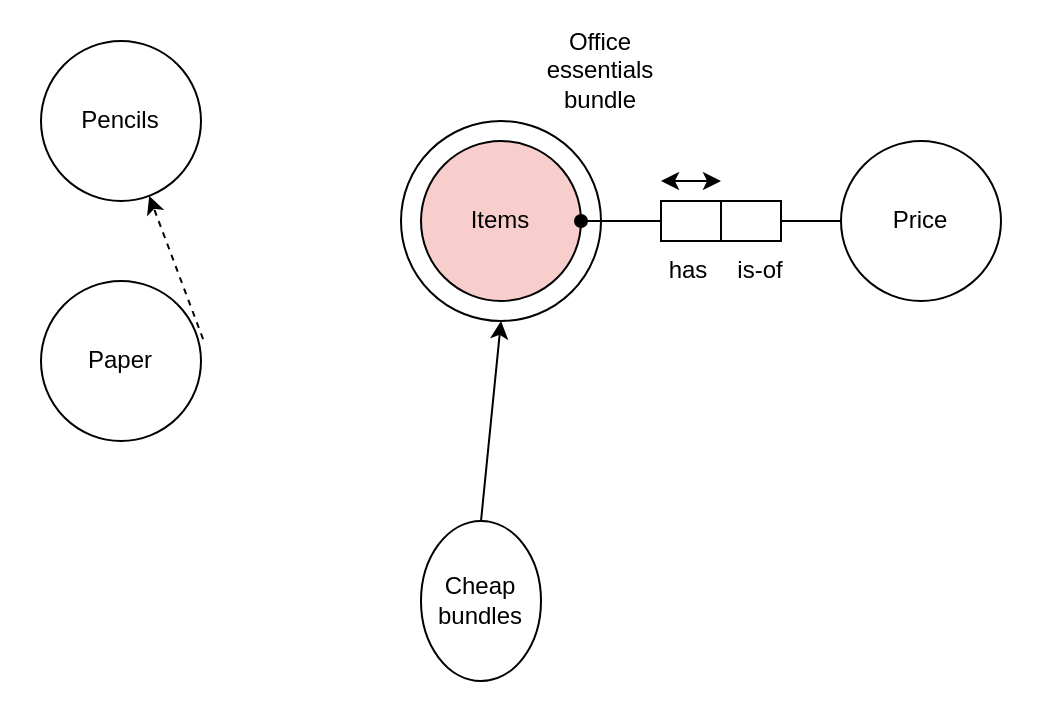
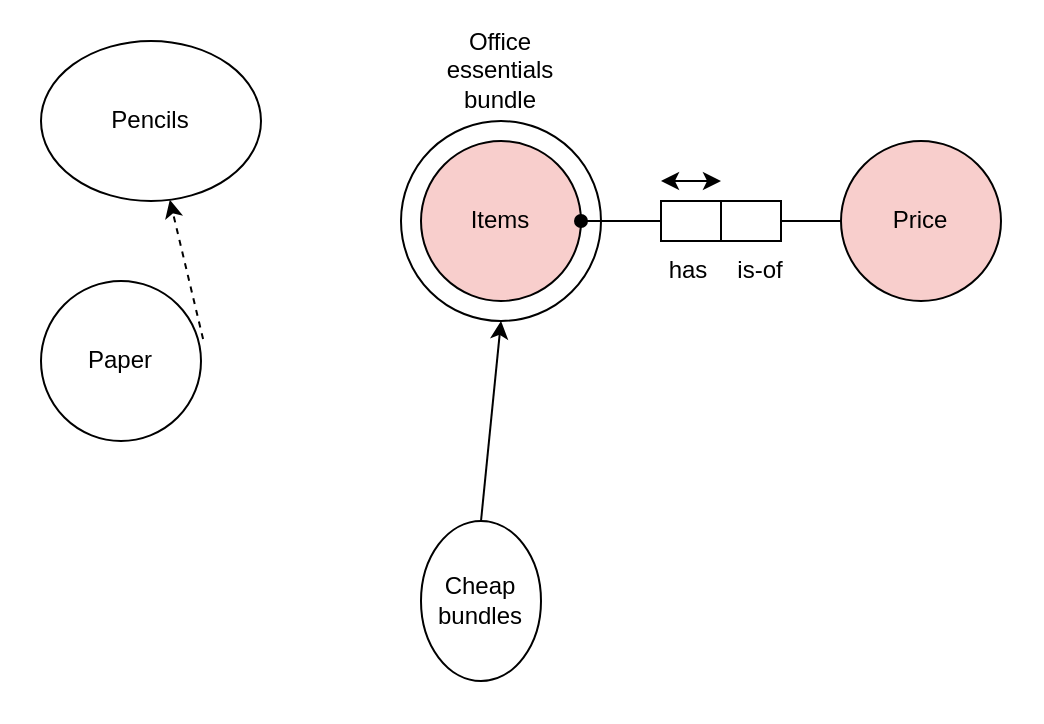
  <mxCell id="0" />
  <mxCell id="1" parent="0" />
  <mxCell id="2" value="" style="ellipse;whiteSpace=wrap;html=1;aspect=fixed;" vertex="1" parent="1"><mxGeometry x="200" y="60" width="100" height="100" as="geometry" /></mxCell>
  <mxCell id="3" value="Items" style="ellipse;whiteSpace=wrap;html=1;fillColor=#f8cecc;" vertex="1" parent="1"><mxGeometry x="210" y="70" width="80" height="80" as="geometry" /></mxCell>
- <mxCell id="4" value="&lt;div&gt;Office essentials&lt;/div&gt;&lt;div&gt;bundle&lt;br&gt;&lt;/div&gt;" style="text;html=1;strokeColor=none;fillColor=none;align=center;verticalAlign=middle;whiteSpace=wrap;rounded=0;" vertex="1" parent="1"><mxGeometry x="270" y="20" width="60" height="30" as="geometry" /></mxCell>
+ <mxCell id="4" value="&lt;div&gt;Office essentials&lt;/div&gt;&lt;div&gt;bundle&lt;br&gt;&lt;/div&gt;" style="text;html=1;strokeColor=none;fillColor=none;align=center;verticalAlign=middle;whiteSpace=wrap;rounded=0;" vertex="1" parent="1"><mxGeometry x="220" y="20" width="60" height="30" as="geometry" /></mxCell>
  <mxCell id="5" value="Cheap bundles" style="ellipse;whiteSpace=wrap;html=1;aspect=fixed;" vertex="1" parent="1"><mxGeometry x="210" y="260" width="60" height="80" as="geometry" /></mxCell>
  <mxCell id="6" value="" style="endArrow=classic;html=1;rounded=0;entryX=0.5;entryY=1;entryDx=0;entryDy=0;exitX=0.5;exitY=0;exitDx=0;exitDy=0;" edge="1" parent="1" source="5" target="2"><mxGeometry width="50" height="50" relative="1" as="geometry"><mxPoint x="250" y="270" as="sourcePoint" /><mxPoint x="290" y="220" as="targetPoint" /></mxGeometry></mxCell>
- <mxCell id="7" value="Price" style="ellipse;whiteSpace=wrap;html=1;aspect=fixed;" vertex="1" parent="1"><mxGeometry x="420" y="70" width="80" height="80" as="geometry" /></mxCell>
+ <mxCell id="7" value="Price" style="ellipse;whiteSpace=wrap;html=1;aspect=fixed;fillColor=#f8cecc;" vertex="1" parent="1"><mxGeometry x="420" y="70" width="80" height="80" as="geometry" /></mxCell>
  <mxCell id="8" value="" style="shape=process;whiteSpace=wrap;html=1;backgroundOutline=1;size=0.5;" vertex="1" parent="1"><mxGeometry x="330" y="100" width="60" height="20" as="geometry" /></mxCell>
  <mxCell id="9" value="" style="endArrow=none;html=1;rounded=0;exitX=1;exitY=0.5;exitDx=0;exitDy=0;entryX=0;entryY=0.5;entryDx=0;entryDy=0;startArrow=oval;startFill=1;" edge="1" parent="1" source="3" target="8"><mxGeometry width="50" height="50" relative="1" as="geometry"><mxPoint x="380" y="270" as="sourcePoint" /><mxPoint x="430" y="220" as="targetPoint" /></mxGeometry></mxCell>
  <mxCell id="10" value="" style="endArrow=none;html=1;rounded=0;entryX=0;entryY=0.5;entryDx=0;entryDy=0;exitX=1;exitY=0.5;exitDx=0;exitDy=0;" edge="1" parent="1" source="8" target="7"><mxGeometry width="50" height="50" relative="1" as="geometry"><mxPoint x="400" y="130" as="sourcePoint" /><mxPoint x="340" y="120" as="targetPoint" /></mxGeometry></mxCell>
- <mxCell id="11" value="Pencils" style="ellipse;whiteSpace=wrap;html=1;aspect=fixed;" vertex="1" parent="1"><mxGeometry x="20" y="20" width="80" height="80" as="geometry" /></mxCell>
+ <mxCell id="11" value="Pencils" style="ellipse;whiteSpace=wrap;html=1;aspect=fixed;" vertex="1" parent="1"><mxGeometry x="20" y="20" width="110" height="80" as="geometry" /></mxCell>
  <mxCell id="12" value="Paper" style="ellipse;whiteSpace=wrap;html=1;aspect=fixed;" vertex="1" parent="1"><mxGeometry x="20" y="140" width="80" height="80" as="geometry" /></mxCell>
  <mxCell id="13" value="" style="endArrow=classic;html=1;rounded=0;exitX=1.013;exitY=0.363;exitDx=0;exitDy=0;exitPerimeter=0;dashed=1;" edge="1" parent="1" source="12" target="11"><mxGeometry width="50" height="50" relative="1" as="geometry"><mxPoint x="190" y="210" as="sourcePoint" /><mxPoint x="240" y="160" as="targetPoint" /></mxGeometry></mxCell>
  <mxCell id="14" value="has" style="text;html=1;strokeColor=none;fillColor=none;align=center;verticalAlign=middle;whiteSpace=wrap;rounded=0;" vertex="1" parent="1"><mxGeometry x="314" y="120" width="60" height="30" as="geometry" /></mxCell>
  <mxCell id="15" value="is-of" style="text;html=1;strokeColor=none;fillColor=none;align=center;verticalAlign=middle;whiteSpace=wrap;rounded=0;" vertex="1" parent="1"><mxGeometry x="350" y="120" width="60" height="30" as="geometry" /></mxCell>
  <mxCell id="16" value="" style="endArrow=classic;startArrow=classic;html=1;rounded=0;" edge="1" parent="1"><mxGeometry width="50" height="50" relative="1" as="geometry"><mxPoint x="330" y="90" as="sourcePoint" /><mxPoint x="360" y="90" as="targetPoint" /></mxGeometry></mxCell>
